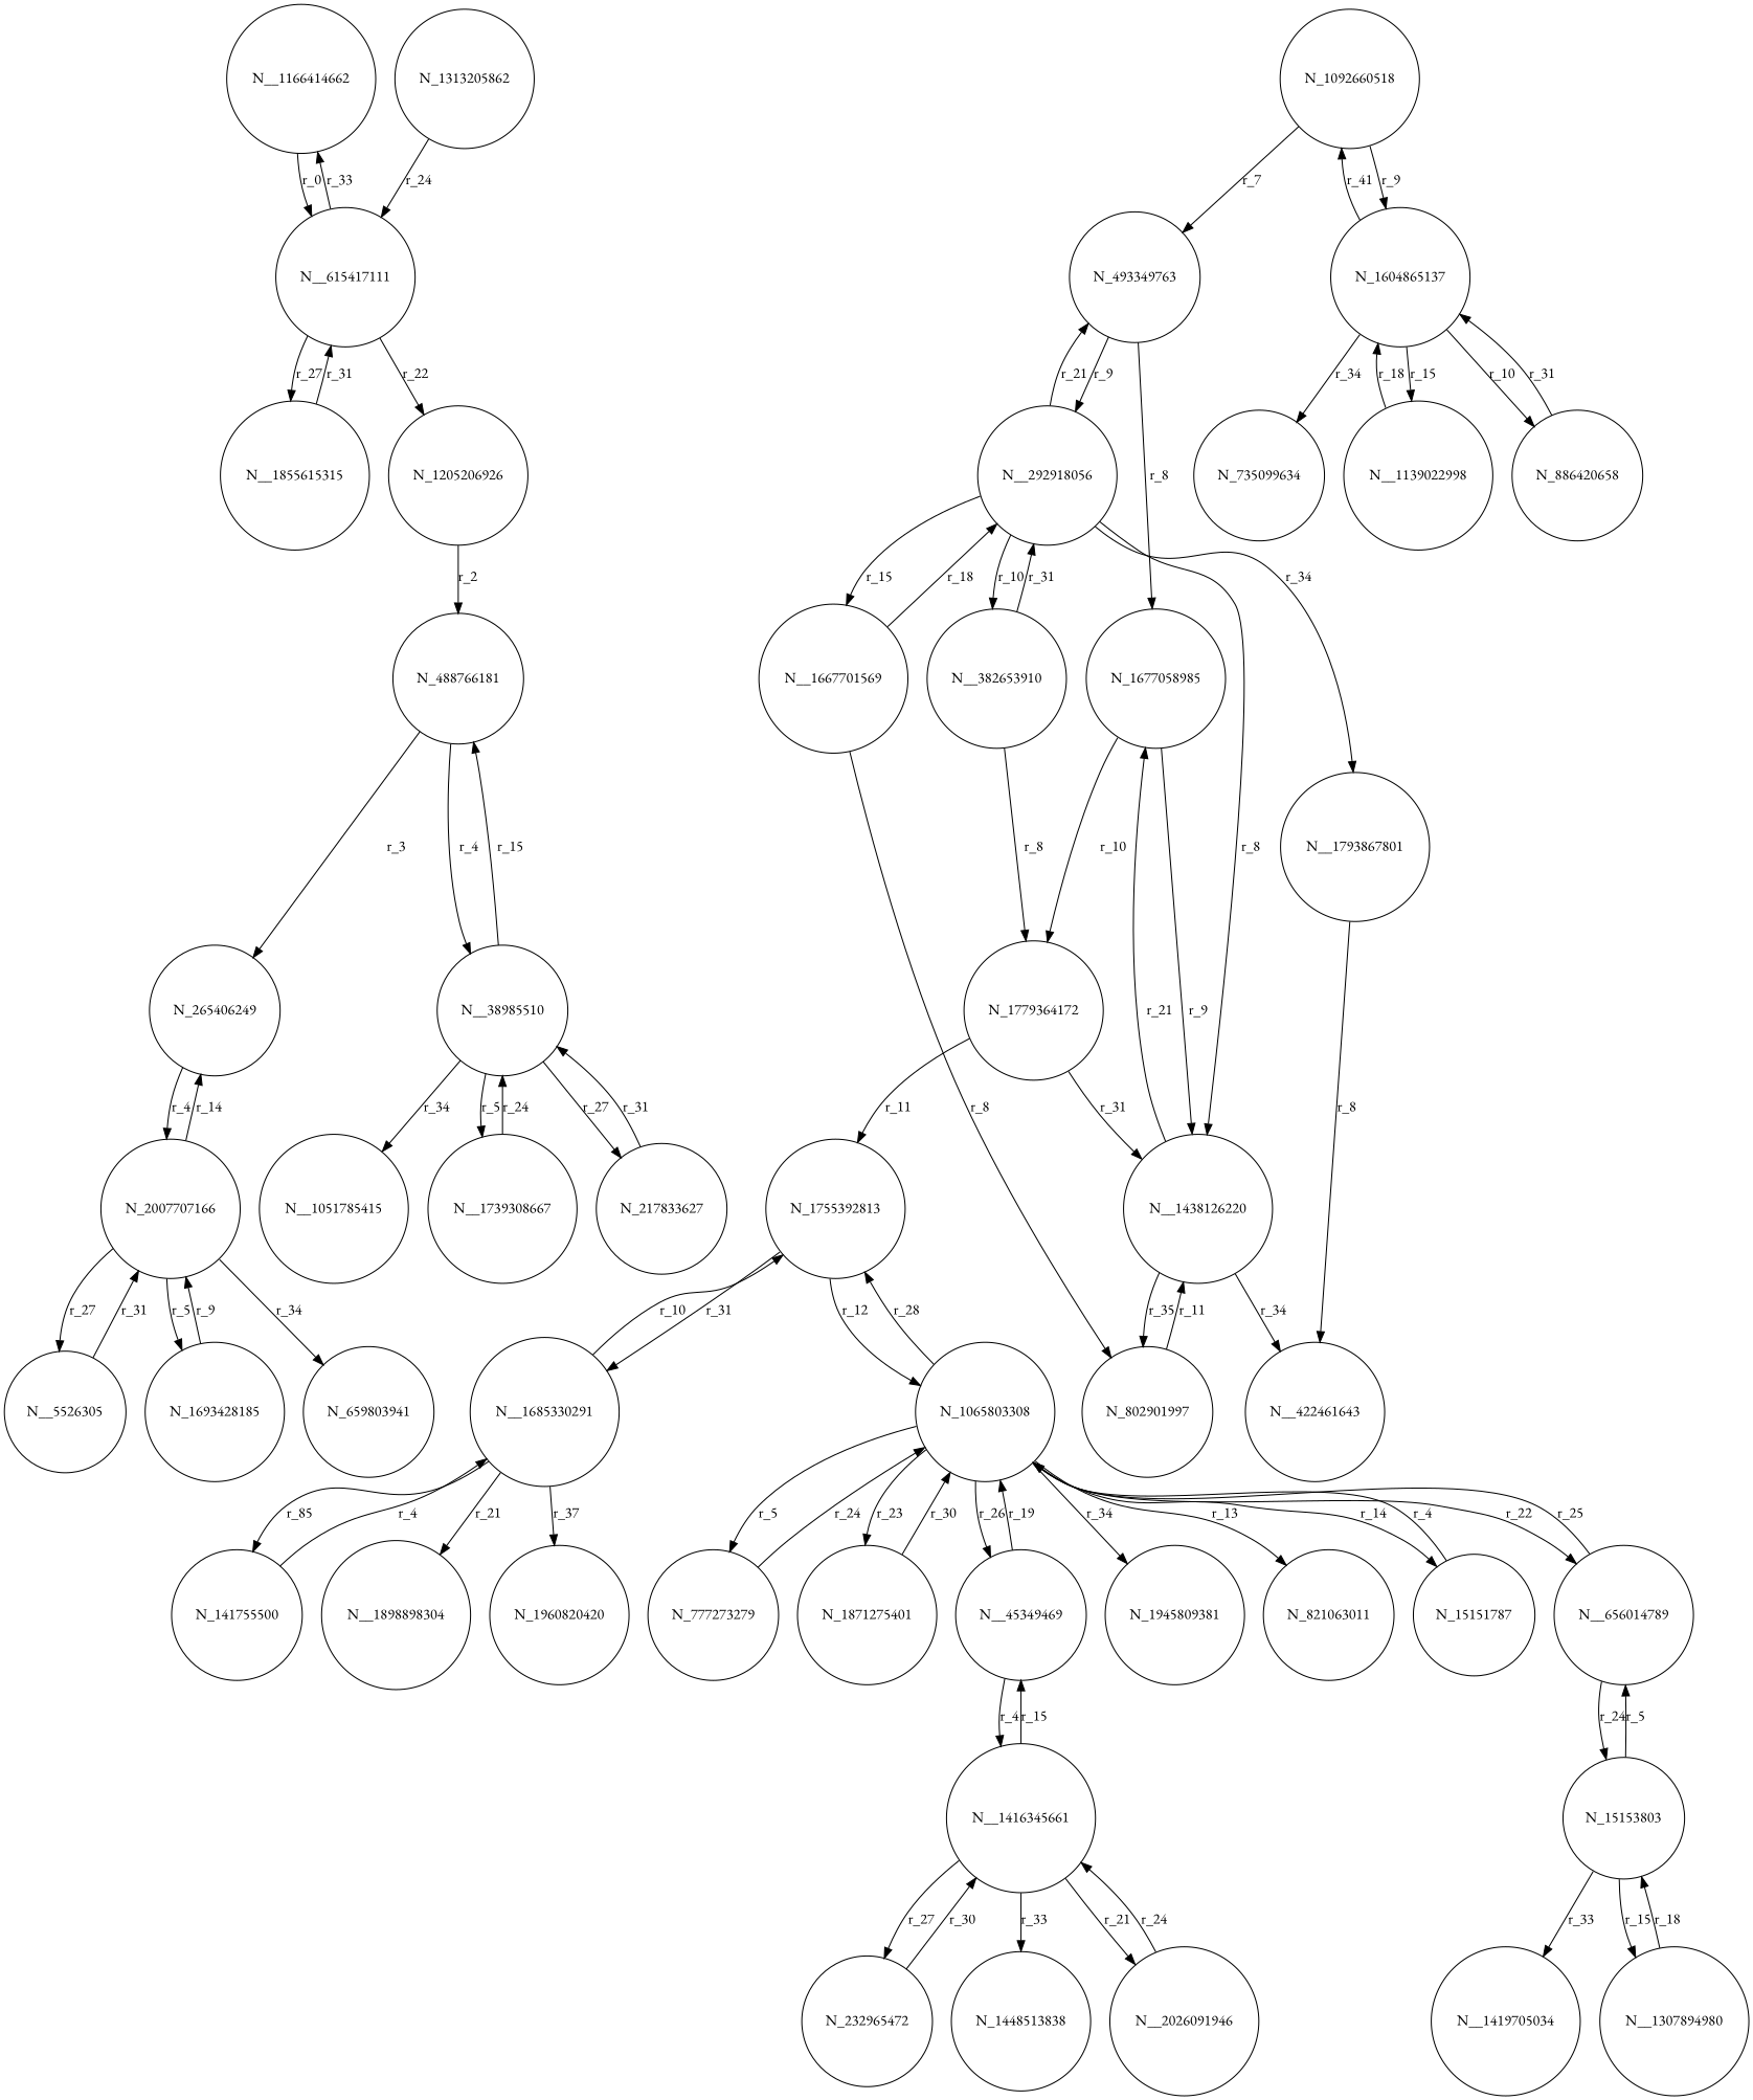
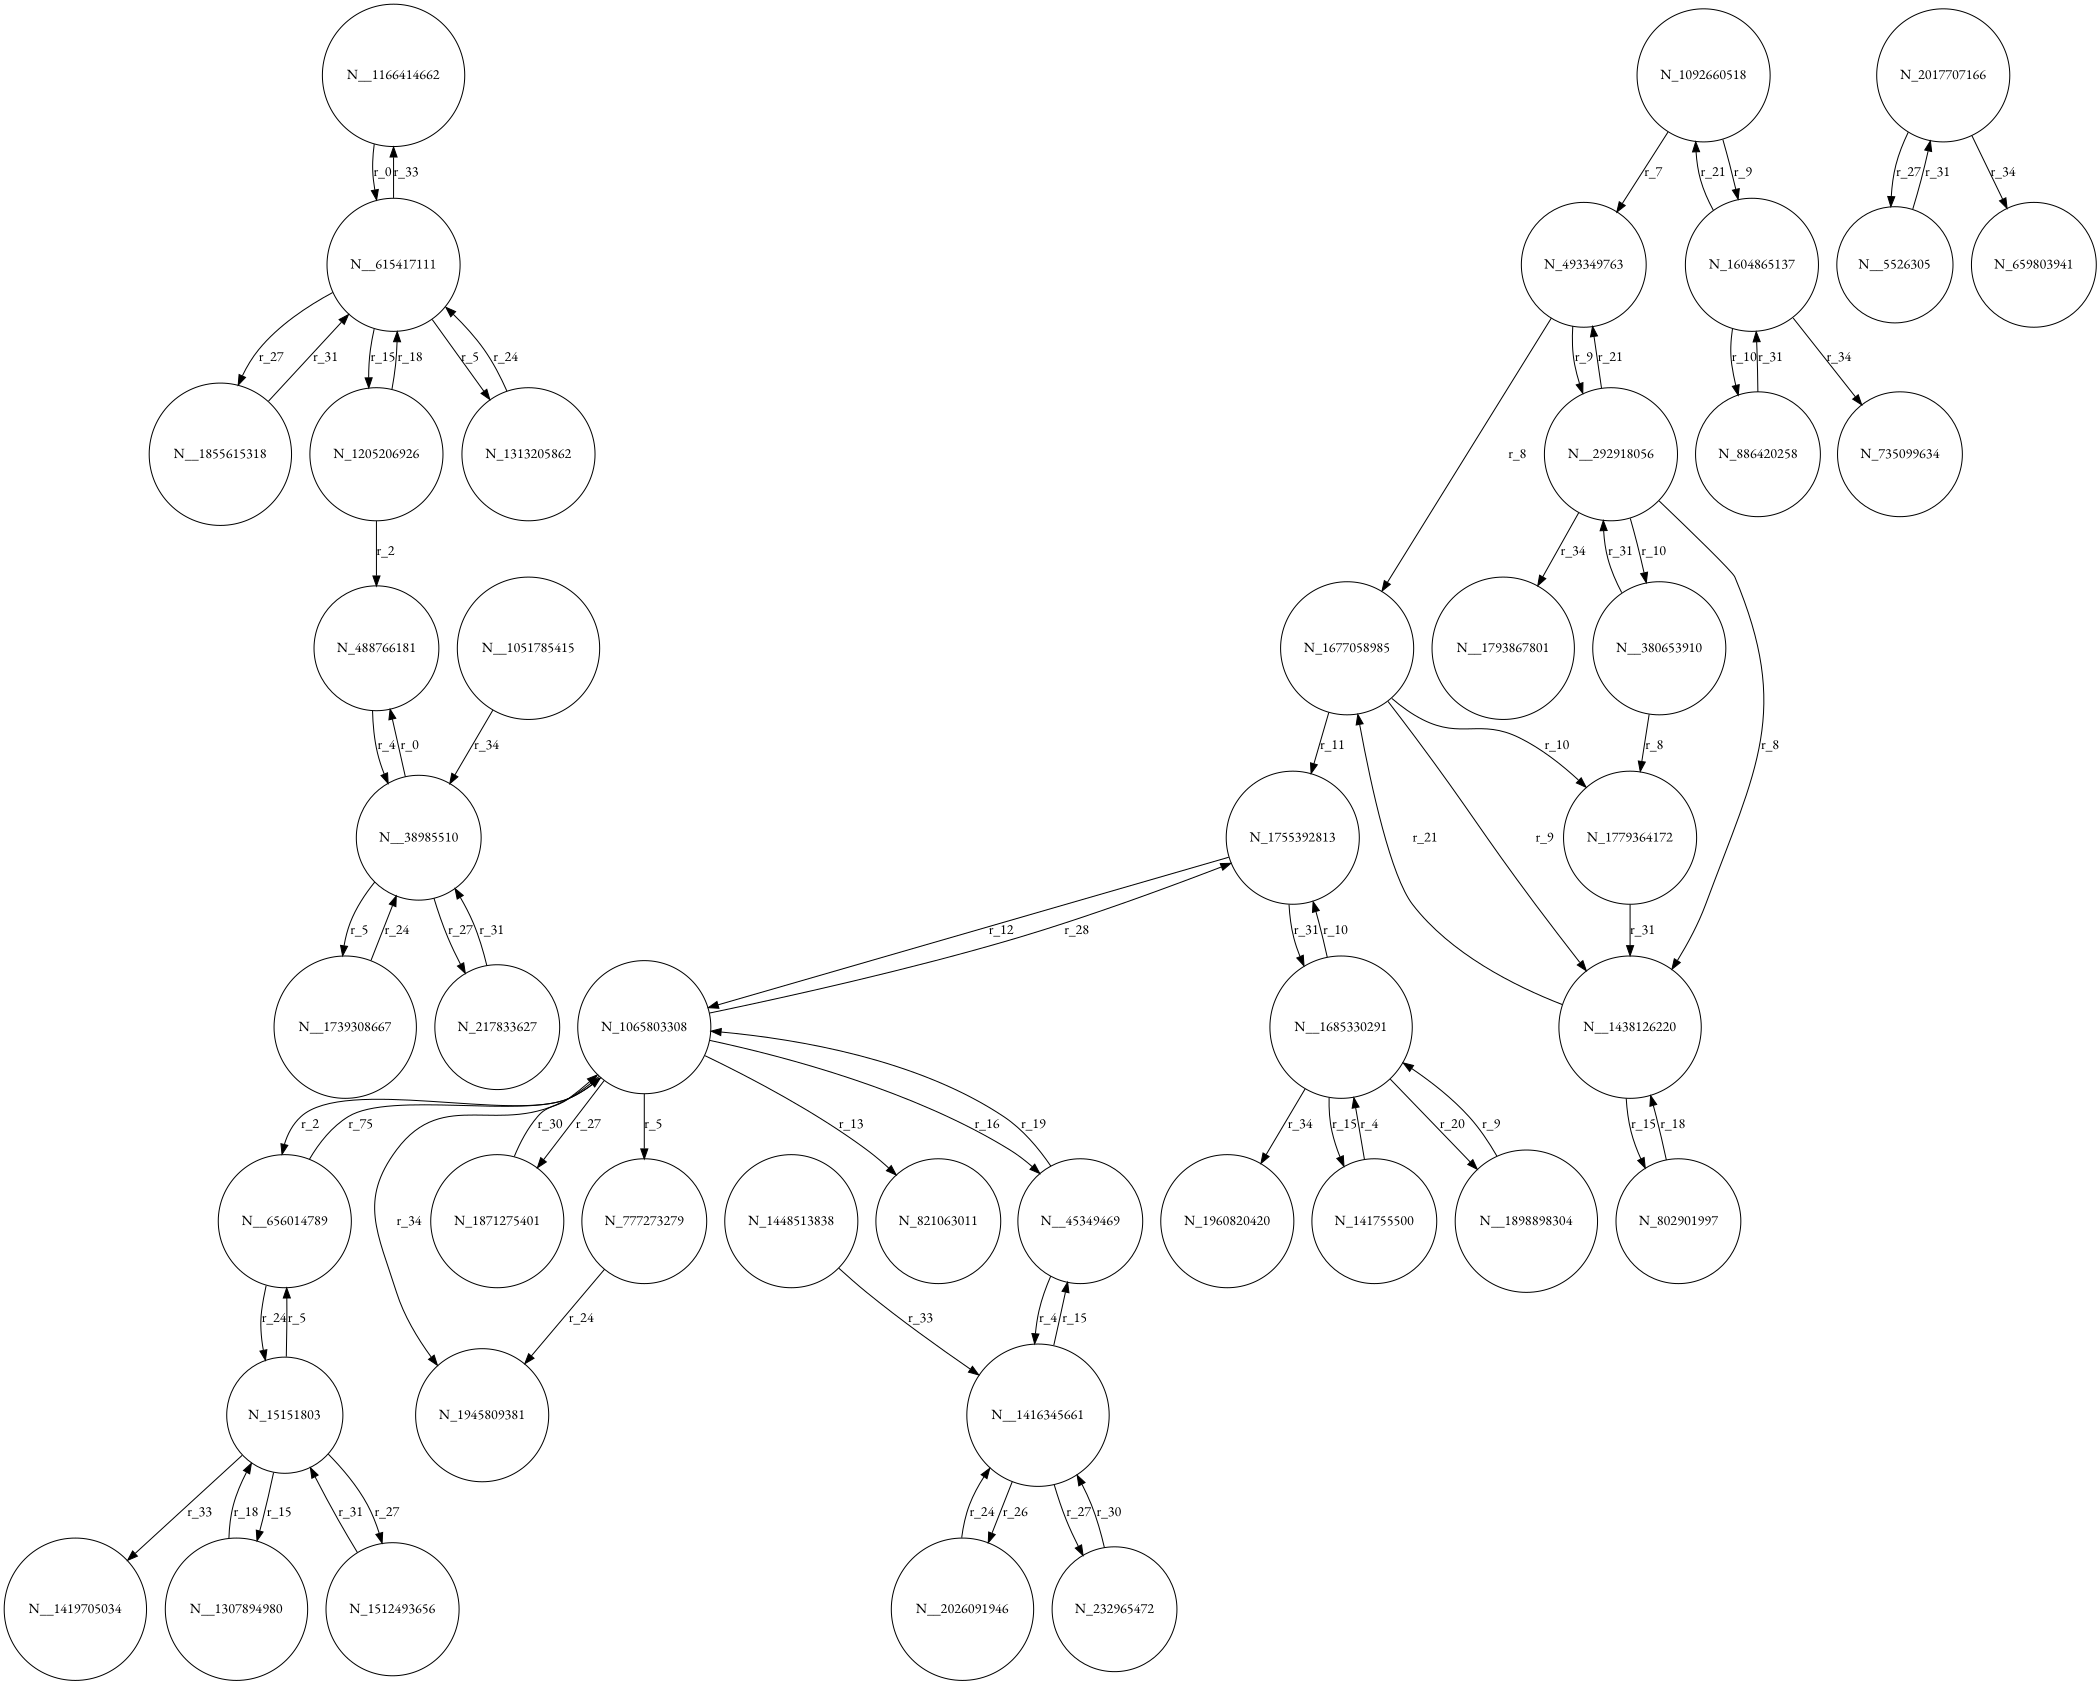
  digraph {
    fontname="EB Garamond"
    rankdir=TB
    node [fontname="EB Garamond" shape=circle]
    edge [fontname="EB Garamond"]
    N__1166414662
    N__615417111
-   N__1855615318 [label=N__1855615315]
+   N__1855615318
    N_1205206926
    N_1313205862
    N_1092660518
    N_493349763
    N_1604865137
    N_1677058985
    N__292918056
-   N_886420658
-   N__1139022998
+   N_886420658 [label=N_886420258]
    N_735099634
    N__1438126220
    N_1779364172
    n16 [label=N__1793867801]
-   N__380653910 [label=N__382653910]
-   N__1667701569
+   N__380653910
    N_802901997
-   N__422461643
    N_1755392813
    N__1685330291
    N_141755500
    N__1898898304
    N_1960820420
    N_1065803308
-   N_15151787
    N__656014789
    N_777273279
    N_1871275401
    N__45349469
    N_1945809381
    N_821063011
-   N_15151803 [label=N_15153803]
+   N_15151803
    N__1416345661
    N__1307894980
+   N_1512493656
    N__1419705034
    N_232965472
    N_1448513838
    N__2026091946
    N_488766181
-   N_265406249
-   N_2007707166
+   N_2007707166 [label=N_2017707166]
    N__5526305
-   N_1693428185
    N_659803941
    N__38985510
    N__1051785415
    N__1739308667
    N_217833627
    N__1166414662 -> N__615417111 [label=r_0]
    N__615417111 -> N__1166414662 [label=r_33]
    N__615417111 -> N__1855615318 [label=r_27]
-   N__615417111 -> N_1205206926 [label=r_22]
+   N__615417111 -> N_1205206926 [label=r_15]
+   N__615417111 -> N_1313205862 [label=r_5]
    N__1855615318 -> N__615417111 [label=r_31]
+   N_1205206926 -> N__615417111 [label=r_18]
    N_1205206926 -> N_488766181 [label=r_2]
    N_1313205862 -> N__615417111 [label=r_24]
    N_1092660518 -> N_493349763 [label=r_7]
    N_1092660518 -> N_1604865137 [label=r_9]
    N_493349763 -> N_1677058985 [label=r_8]
    N_493349763 -> N__292918056 [label=r_9]
-   N_1604865137 -> N_1092660518 [label=r_41]
+   N_1604865137 -> N_1092660518 [label=r_21]
    N_1604865137 -> N_886420658 [label=r_10]
-   N_1604865137 -> N__1139022998 [label=r_15]
    N_1604865137 -> N_735099634 [label=r_34]
    N_1677058985 -> N__1438126220 [label=r_9]
    N_1677058985 -> N_1779364172 [label=r_10]
    N__292918056 -> N_493349763 [label=r_21]
    N__292918056 -> N__1438126220 [label=r_8]
    N__292918056 -> n16 [label=r_34]
    N__292918056 -> N__380653910 [label=r_10]
-   N__292918056 -> N__1667701569 [label=r_15]
    N_886420658 -> N_1604865137 [label=r_31]
-   N__1139022998 -> N_1604865137 [label=r_18]
    N__1438126220 -> N_1677058985 [label=r_21]
-   N__1438126220 -> N_802901997 [label=r_35]
-   N__1438126220 -> N__422461643 [label=r_34]
+   N__1438126220 -> N_802901997 [label=r_15]
    N_1779364172 -> N__1438126220 [label=r_31]
-   N_1779364172 -> N_1755392813 [label=r_11]
-   n16 -> N__422461643 [label=r_8]
+   N_1677058985 -> N_1755392813 [label=r_11]
    N__380653910 -> N__292918056 [label=r_31]
    N__380653910 -> N_1779364172 [label=r_8]
-   N__1667701569 -> N__292918056 [label=r_18]
-   N__1667701569 -> N_802901997 [label=r_8]
-   N_802901997 -> N__1438126220 [label=r_11]
+   N_802901997 -> N__1438126220 [label=r_18]
    N_1755392813 -> N__1685330291 [label=r_31]
    N_1755392813 -> N_1065803308 [label=r_12]
    N__1685330291 -> N_1755392813 [label=r_10]
-   N__1685330291 -> N_141755500 [label=r_85]
-   N__1685330291 -> N__1898898304 [label=r_21]
-   N__1685330291 -> N_1960820420 [label=r_37]
+   N__1685330291 -> N_141755500 [label=r_15]
+   N__1685330291 -> N__1898898304 [label=r_20]
+   N__1685330291 -> N_1960820420 [label=r_34]
    N_141755500 -> N__1685330291 [label=r_4]
+   N__1898898304 -> N__1685330291 [label=r_9]
    N_1065803308 -> N_1755392813 [label=r_28]
-   N_1065803308 -> N_15151787 [label=r_14]
-   N_1065803308 -> N__656014789 [label=r_22]
+   N_1065803308 -> N__656014789 [label=r_2]
    N_1065803308 -> N_777273279 [label=r_5]
-   N_1065803308 -> N_1871275401 [label=r_23]
-   N_1065803308 -> N__45349469 [label=r_26]
+   N_1065803308 -> N_1871275401 [label=r_27]
+   N_1065803308 -> N__45349469 [label=r_16]
    N_1065803308 -> N_1945809381 [label=r_34]
    N_1065803308 -> N_821063011 [label=r_13]
-   N_15151787 -> N_1065803308 [label=r_4]
-   N__656014789 -> N_1065803308 [label=r_25]
+   N__656014789 -> N_1065803308 [label=r_75]
    N__656014789 -> N_15151803 [label=r_24]
-   N_777273279 -> N_1065803308 [label=r_24]
+   N_777273279 -> N_1945809381 [label=r_24]
    N_1871275401 -> N_1065803308 [label=r_30]
    N__45349469 -> N_1065803308 [label=r_19]
    N__45349469 -> N__1416345661 [label=r_4]
    N_15151803 -> N__656014789 [label=r_5]
    N_15151803 -> N__1307894980 [label=r_15]
+   N_15151803 -> N_1512493656 [label=r_27]
    N_15151803 -> N__1419705034 [label=r_33]
    N__1416345661 -> N__45349469 [label=r_15]
    N__1416345661 -> N_232965472 [label=r_27]
-   N__1416345661 -> N_1448513838 [label=r_33]
-   N__1416345661 -> N__2026091946 [label=r_21]
+   N_1448513838 -> N__1416345661 [label=r_33]
+   N__1416345661 -> N__2026091946 [label=r_26]
    N__1307894980 -> N_15151803 [label=r_18]
+   N_1512493656 -> N_15151803 [label=r_31]
    N_232965472 -> N__1416345661 [label=r_30]
    N__2026091946 -> N__1416345661 [label=r_24]
-   N_488766181 -> N_265406249 [label=r_3]
    N_488766181 -> N__38985510 [label=r_4]
-   N_265406249 -> N_2007707166 [label=r_4]
-   N_2007707166 -> N_265406249 [label=r_14]
    N_2007707166 -> N__5526305 [label=r_27]
-   N_2007707166 -> N_1693428185 [label=r_5]
    N_2007707166 -> N_659803941 [label=r_34]
    N__5526305 -> N_2007707166 [label=r_31]
-   N_1693428185 -> N_2007707166 [label=r_9]
-   N__38985510 -> N_488766181 [label=r_15]
-   N__38985510 -> N__1051785415 [label=r_34]
+   N__38985510 -> N_488766181 [label=r_0]
+   N__1051785415 -> N__38985510 [label=r_34]
    N__38985510 -> N__1739308667 [label=r_5]
    N__38985510 -> N_217833627 [label=r_27]
    N__1739308667 -> N__38985510 [label=r_24]
    N_217833627 -> N__38985510 [label=r_31]
  }
